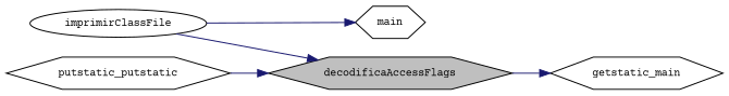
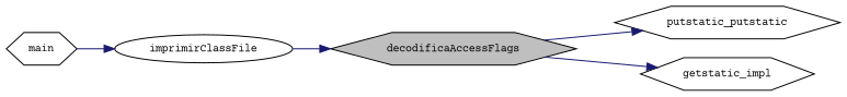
  digraph {
    fontname="Courier Prime"
    rankdir=RL
    node [color=black fillcolor=white fontname="Courier Prime" fontsize=10 shape=hexagon style=filled]
    edge [color=midnightblue dir=back fontname="Courier Prime" fontsize=10 labelfontname=Helvetica labelfontsize=10 style=solid]
    n1 [fillcolor=grey75 fontcolor=black height=0.2 label=decodificaAccessFlags width=0.4]
    n2 [height=0.2 label=imprimirClassFile shape=ellipse width=0.4]
    n3 [height=0.2 label=putstatic_putstatic width=0.4]
-   n4 [height=0.2 label=getstatic_main width=0.4]
+   n4 [height=0.2 label=getstatic_impl width=0.4]
    n5 [height=0.2 label=main width=0.4]
    n1 -> n2
-   n1 -> n3
-   n5 -> n2
+   n3 -> n1
+   n2 -> n5
    n4 -> n1
  }
